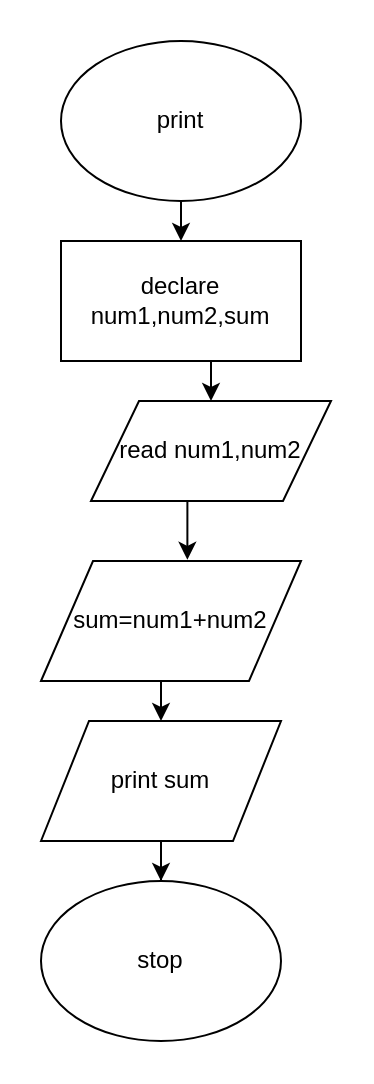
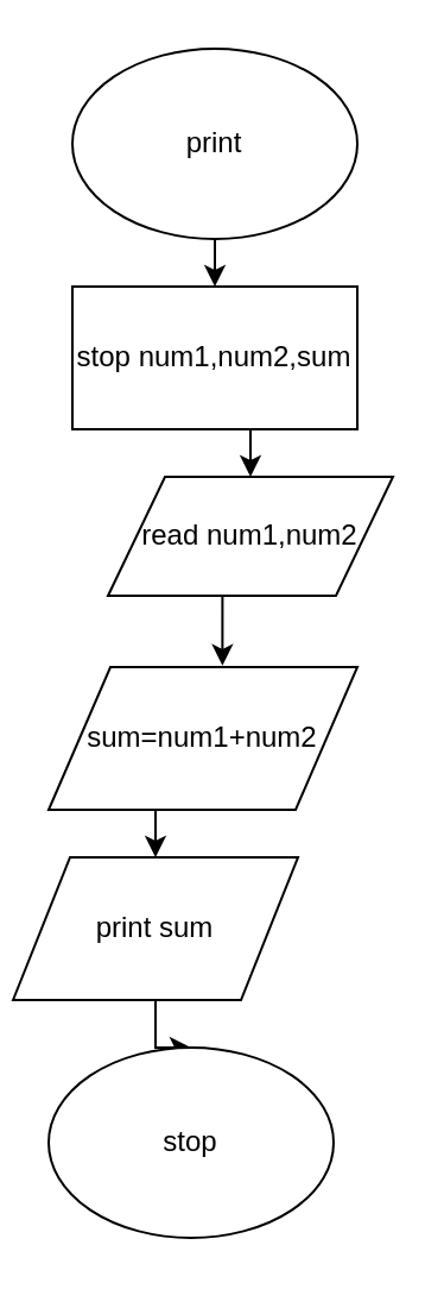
  <mxCell id="0" />
  <mxCell id="1" parent="0" />
  <mxCell id="2" style="edgeStyle=orthogonalEdgeStyle;rounded=0;orthogonalLoop=1;jettySize=auto;html=1;exitX=0.5;exitY=1;exitDx=0;exitDy=0;entryX=0.5;entryY=0;entryDx=0;entryDy=0;" edge="1" parent="1" source="3" target="5"><mxGeometry relative="1" as="geometry" /></mxCell>
  <mxCell id="3" value="print" style="ellipse;whiteSpace=wrap;html=1;" vertex="1" parent="1"><mxGeometry x="30" y="20" width="120" height="80" as="geometry" /></mxCell>
  <mxCell id="4" style="edgeStyle=orthogonalEdgeStyle;rounded=0;orthogonalLoop=1;jettySize=auto;html=1;exitX=0.5;exitY=1;exitDx=0;exitDy=0;entryX=0.5;entryY=0;entryDx=0;entryDy=0;" edge="1" parent="1" source="5" target="7"><mxGeometry relative="1" as="geometry" /></mxCell>
- <mxCell id="5" value="declare num1,num2,sum" style="rounded=0;whiteSpace=wrap;html=1;" vertex="1" parent="1"><mxGeometry x="30" y="120" width="120" height="60" as="geometry" /></mxCell>
+ <mxCell id="5" value="stop num1,num2,sum" style="rounded=0;whiteSpace=wrap;html=1;" vertex="1" parent="1"><mxGeometry x="30" y="120" width="120" height="60" as="geometry" /></mxCell>
  <mxCell id="6" style="edgeStyle=orthogonalEdgeStyle;rounded=0;orthogonalLoop=1;jettySize=auto;html=1;exitX=0.5;exitY=1;exitDx=0;exitDy=0;entryX=0.563;entryY=-0.01;entryDx=0;entryDy=0;entryPerimeter=0;" edge="1" parent="1" source="7" target="9"><mxGeometry relative="1" as="geometry" /></mxCell>
  <mxCell id="7" value="read num1,num2" style="shape=parallelogram;perimeter=parallelogramPerimeter;whiteSpace=wrap;html=1;" vertex="1" parent="1"><mxGeometry x="45" y="200" width="120" height="50" as="geometry" /></mxCell>
  <mxCell id="8" style="edgeStyle=orthogonalEdgeStyle;rounded=0;orthogonalLoop=1;jettySize=auto;html=1;exitX=0.5;exitY=1;exitDx=0;exitDy=0;entryX=0.5;entryY=0;entryDx=0;entryDy=0;" edge="1" parent="1" source="9" target="11"><mxGeometry relative="1" as="geometry" /></mxCell>
  <mxCell id="9" value="sum=num1+num2" style="shape=parallelogram;perimeter=parallelogramPerimeter;whiteSpace=wrap;html=1;" vertex="1" parent="1"><mxGeometry x="20" y="280" width="130" height="60" as="geometry" /></mxCell>
  <mxCell id="10" style="edgeStyle=orthogonalEdgeStyle;rounded=0;orthogonalLoop=1;jettySize=auto;html=1;exitX=0.5;exitY=1;exitDx=0;exitDy=0;" edge="1" parent="1" source="11" target="12"><mxGeometry relative="1" as="geometry" /></mxCell>
- <mxCell id="11" value="print sum" style="shape=parallelogram;perimeter=parallelogramPerimeter;whiteSpace=wrap;html=1;" vertex="1" parent="1"><mxGeometry x="20" y="360" width="120" height="60" as="geometry" /></mxCell>
+ <mxCell id="11" value="print sum" style="shape=parallelogram;perimeter=parallelogramPerimeter;whiteSpace=wrap;html=1;" vertex="1" parent="1"><mxGeometry x="5" y="360" width="120" height="60" as="geometry" /></mxCell>
  <mxCell id="12" value="stop" style="ellipse;whiteSpace=wrap;html=1;" vertex="1" parent="1"><mxGeometry x="20" y="440" width="120" height="80" as="geometry" /></mxCell>
